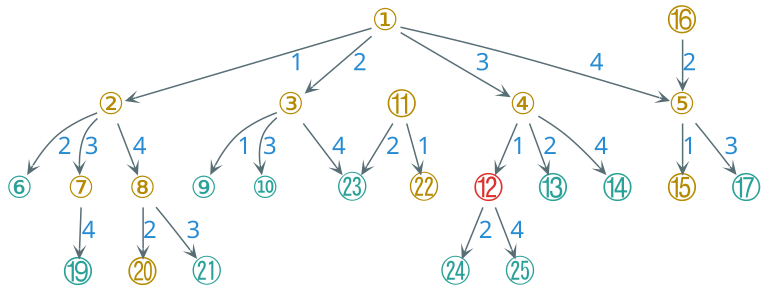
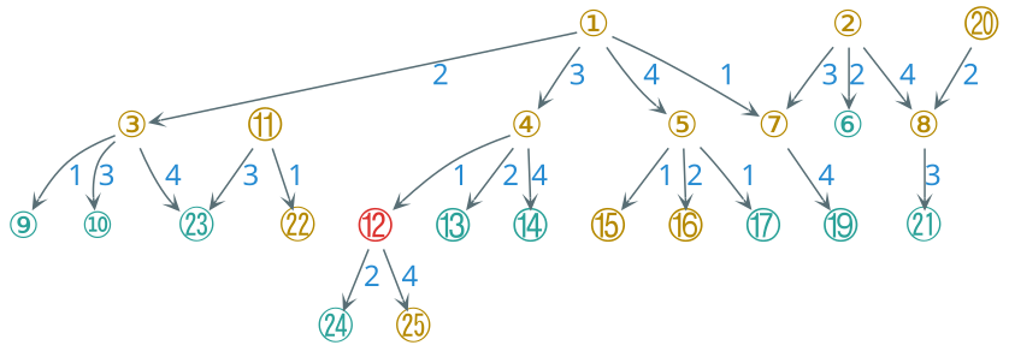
  digraph {
    nodesep=0.3
    rankdir=TB
    ranksep=0.2
    node [color="#586e75" fontcolor="#b58900" fontname=LXGWWenKai fontsize=20 shape=plain]
    edge [arrowhead=vee arrowsize=0.6 color="#586e75" fontcolor="#268bd2" fontname=LXGWWenKai fontsize=16]
    "①"
    "②"
    "③"
    "④"
    "⑤"
    "⑥" [fontcolor="#2aa198"]
    "⑦"
    "⑧"
    "⑨" [fontcolor="#2aa198"]
    "⑩" [fontcolor="#2aa198"]
    "㉓" [fontcolor="#2aa198"]
    "⑫" [fontcolor="#dc322f"]
    "⑬" [fontcolor="#2aa198"]
    "⑭" [fontcolor="#2aa198"]
    "⑮"
    "⑯"
    "⑰" [fontcolor="#2aa198"]
    "⑲" [fontcolor="#2aa198"]
    "⑳"
    "㉑" [fontcolor="#2aa198"]
    "⑪"
    "㉒"
    "㉔" [fontcolor="#2aa198"]
-   "㉕" [fontcolor="#2aa198"]
-   "①" -> "②" [label=1]
+   "㉕"
+   "①" -> "⑦" [label=1]
    "①" -> "③" [label=2]
    "①" -> "④" [label=3]
    "①" -> "⑤" [label=4]
    "②" -> "⑥" [label=2]
    "②" -> "⑦" [label=3]
    "②" -> "⑧" [label=4]
    "③" -> "⑨" [label=1]
    "③" -> "⑩" [label=3]
    "③" -> "㉓" [label=4]
    "④" -> "⑫" [label=1]
    "④" -> "⑬" [label=2]
    "④" -> "⑭" [label=4]
    "⑤" -> "⑮" [label=1]
-   "⑯" -> "⑤" [label=2]
-   "⑤" -> "⑰" [label=3]
+   "⑤" -> "⑯" [label=2]
+   "⑤" -> "⑰" [label=1]
    "⑦" -> "⑲" [label=4]
-   "⑧" -> "⑳" [label=2]
+   "⑳" -> "⑧" [label=2]
    "⑧" -> "㉑" [label=3]
    "⑫" -> "㉔" [label=2]
    "⑫" -> "㉕" [label=4]
-   "⑪" -> "㉓" [label=2]
+   "⑪" -> "㉓" [label=3]
    "⑪" -> "㉒" [label=1]
  }
